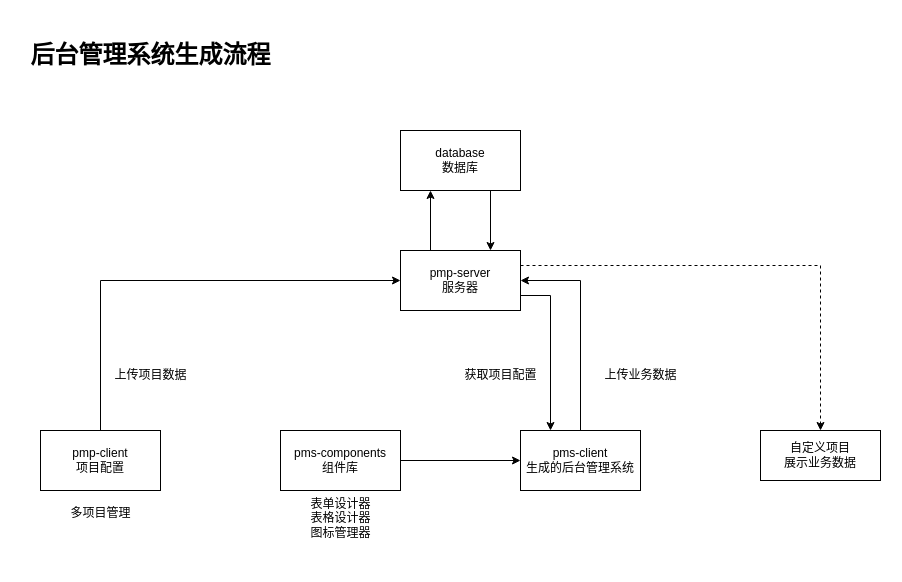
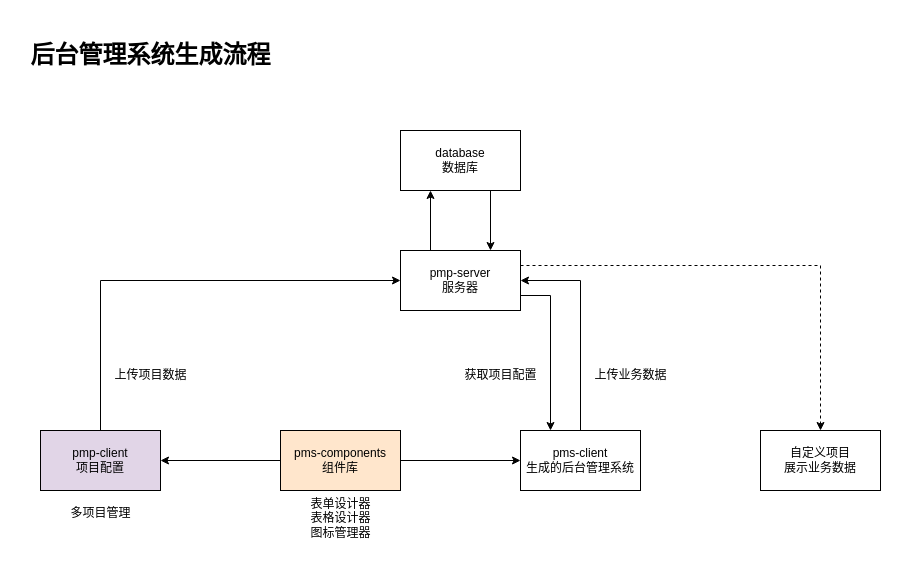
  <mxCell id="0" />
  <mxCell id="1" parent="0" />
  <mxCell id="2" style="edgeStyle=orthogonalEdgeStyle;rounded=0;orthogonalLoop=1;jettySize=auto;html=1;entryX=0.25;entryY=1;entryDx=0;entryDy=0;exitX=0.25;exitY=0;exitDx=0;exitDy=0;" edge="1" parent="1" source="5" target="14"><mxGeometry relative="1" as="geometry" /></mxCell>
  <mxCell id="3" style="edgeStyle=orthogonalEdgeStyle;rounded=0;orthogonalLoop=1;jettySize=auto;html=1;entryX=0.5;entryY=0;entryDx=0;entryDy=0;exitX=1;exitY=0.25;exitDx=0;exitDy=0;dashed=1;" edge="1" parent="1" source="5" target="16"><mxGeometry relative="1" as="geometry" /></mxCell>
  <mxCell id="4" style="edgeStyle=orthogonalEdgeStyle;rounded=0;orthogonalLoop=1;jettySize=auto;html=1;entryX=0.25;entryY=0;entryDx=0;entryDy=0;exitX=1;exitY=0.75;exitDx=0;exitDy=0;" edge="1" parent="1" source="5" target="7"><mxGeometry relative="1" as="geometry" /></mxCell>
  <mxCell id="5" value="pmp-server&lt;div&gt;服务器&lt;/div&gt;" style="whiteSpace=wrap;html=1;" vertex="1" parent="1"><mxGeometry x="400" y="250" width="120" height="60" as="geometry" /></mxCell>
  <mxCell id="6" style="edgeStyle=orthogonalEdgeStyle;rounded=0;orthogonalLoop=1;jettySize=auto;html=1;entryX=1;entryY=0.5;entryDx=0;entryDy=0;exitX=0.5;exitY=0;exitDx=0;exitDy=0;" edge="1" parent="1" source="7" target="5"><mxGeometry relative="1" as="geometry" /></mxCell>
  <mxCell id="7" value="pms-client&lt;div&gt;生成的后台管理系统&lt;/div&gt;" style="whiteSpace=wrap;html=1;" vertex="1" parent="1"><mxGeometry x="520" y="430" width="120" height="60" as="geometry" /></mxCell>
+ <mxCell id="8" style="edgeStyle=orthogonalEdgeStyle;rounded=0;orthogonalLoop=1;jettySize=auto;html=1;entryX=1;entryY=0.5;entryDx=0;entryDy=0;" edge="1" parent="1" source="10" target="12"><mxGeometry relative="1" as="geometry" /></mxCell>
  <mxCell id="9" style="edgeStyle=orthogonalEdgeStyle;rounded=0;orthogonalLoop=1;jettySize=auto;html=1;entryX=0;entryY=0.5;entryDx=0;entryDy=0;" edge="1" parent="1" source="10" target="7"><mxGeometry relative="1" as="geometry" /></mxCell>
- <mxCell id="10" value="pms&lt;span style=&quot;background-color: transparent; color: light-dark(rgb(0, 0, 0), rgb(255, 255, 255));&quot;&gt;-components&lt;br&gt;组件库&lt;/span&gt;" style="whiteSpace=wrap;html=1;" vertex="1" parent="1"><mxGeometry x="280" y="430" width="120" height="60" as="geometry" /></mxCell>
+ <mxCell id="10" value="pms&lt;span style=&quot;background-color: transparent; color: light-dark(rgb(0, 0, 0), rgb(255, 255, 255));&quot;&gt;-components&lt;br&gt;组件库&lt;/span&gt;" style="whiteSpace=wrap;html=1;fillColor=#ffe6cc;" vertex="1" parent="1"><mxGeometry x="280" y="430" width="120" height="60" as="geometry" /></mxCell>
  <mxCell id="11" style="edgeStyle=orthogonalEdgeStyle;rounded=0;orthogonalLoop=1;jettySize=auto;html=1;entryX=0;entryY=0.5;entryDx=0;entryDy=0;exitX=0.5;exitY=0;exitDx=0;exitDy=0;" edge="1" parent="1" source="12" target="5"><mxGeometry relative="1" as="geometry" /></mxCell>
- <mxCell id="12" value="pmp-client&lt;br&gt;项目配置" style="whiteSpace=wrap;html=1;" vertex="1" parent="1"><mxGeometry x="40" y="430" width="120" height="60" as="geometry" /></mxCell>
+ <mxCell id="12" value="pmp-client&lt;br&gt;项目配置" style="whiteSpace=wrap;html=1;fillColor=#e1d5e7;" vertex="1" parent="1"><mxGeometry x="40" y="430" width="120" height="60" as="geometry" /></mxCell>
  <mxCell id="13" value="&lt;h1&gt;&lt;b&gt;后台管理系统生成流程&lt;/b&gt;&lt;/h1&gt;" style="text;html=1;align=center;verticalAlign=middle;resizable=0;points=[];autosize=1;strokeColor=none;fillColor=none;" vertex="1" parent="1"><mxGeometry x="20" y="20" width="260" height="70" as="geometry" /></mxCell>
  <mxCell id="14" value="database&lt;div&gt;数据库&lt;/div&gt;" style="whiteSpace=wrap;html=1;" vertex="1" parent="1"><mxGeometry x="400" y="130" width="120" height="60" as="geometry" /></mxCell>
  <mxCell id="15" style="edgeStyle=orthogonalEdgeStyle;rounded=0;orthogonalLoop=1;jettySize=auto;html=1;entryX=0.75;entryY=0;entryDx=0;entryDy=0;exitX=0.75;exitY=1;exitDx=0;exitDy=0;" edge="1" parent="1" source="14" target="5"><mxGeometry relative="1" as="geometry"><mxPoint x="360" y="200" as="sourcePoint" /></mxGeometry></mxCell>
- <mxCell id="16" value="自定义项目&lt;div&gt;展示业务数据&lt;/div&gt;" style="whiteSpace=wrap;html=1;" vertex="1" parent="1"><mxGeometry x="760" y="430" width="120" height="50" as="geometry" /></mxCell>
+ <mxCell id="16" value="自定义项目&lt;div&gt;展示业务数据&lt;/div&gt;" style="whiteSpace=wrap;html=1;" vertex="1" parent="1"><mxGeometry x="760" y="430" width="120" height="60" as="geometry" /></mxCell>
  <mxCell id="17" value="上传项目数据" style="text;html=1;align=center;verticalAlign=middle;resizable=0;points=[];autosize=1;strokeColor=none;fillColor=none;" vertex="1" parent="1"><mxGeometry x="100" y="360" width="100" height="30" as="geometry" /></mxCell>
  <mxCell id="18" value="获取项目配置" style="text;html=1;align=center;verticalAlign=middle;resizable=0;points=[];autosize=1;strokeColor=none;fillColor=none;" vertex="1" parent="1"><mxGeometry x="450" y="360" width="100" height="30" as="geometry" /></mxCell>
- <mxCell id="19" value="上传业务数据" style="text;html=1;align=center;verticalAlign=middle;resizable=0;points=[];autosize=1;strokeColor=none;fillColor=none;" vertex="1" parent="1"><mxGeometry x="590" y="360" width="100" height="30" as="geometry" /></mxCell>
+ <mxCell id="19" value="上传业务数据" style="text;html=1;align=center;verticalAlign=middle;resizable=0;points=[];autosize=1;strokeColor=none;fillColor=none;" vertex="1" parent="1"><mxGeometry x="580" y="360" width="100" height="30" as="geometry" /></mxCell>
  <mxCell id="20" value="表单设计器&lt;div&gt;表格设计器&lt;/div&gt;&lt;div style=&quot;text-align: left;&quot;&gt;图标管理器&lt;/div&gt;&lt;div style=&quot;text-align: left;&quot;&gt;&lt;br&gt;&lt;/div&gt;" style="text;html=1;align=center;verticalAlign=middle;resizable=0;points=[];autosize=1;strokeColor=none;fillColor=none;" vertex="1" parent="1"><mxGeometry x="300" y="490" width="80" height="70" as="geometry" /></mxCell>
  <mxCell id="21" value="多项目管理" style="text;html=1;align=center;verticalAlign=middle;resizable=0;points=[];autosize=1;strokeColor=none;fillColor=none;" vertex="1" parent="1"><mxGeometry x="60" y="498" width="80" height="30" as="geometry" /></mxCell>
